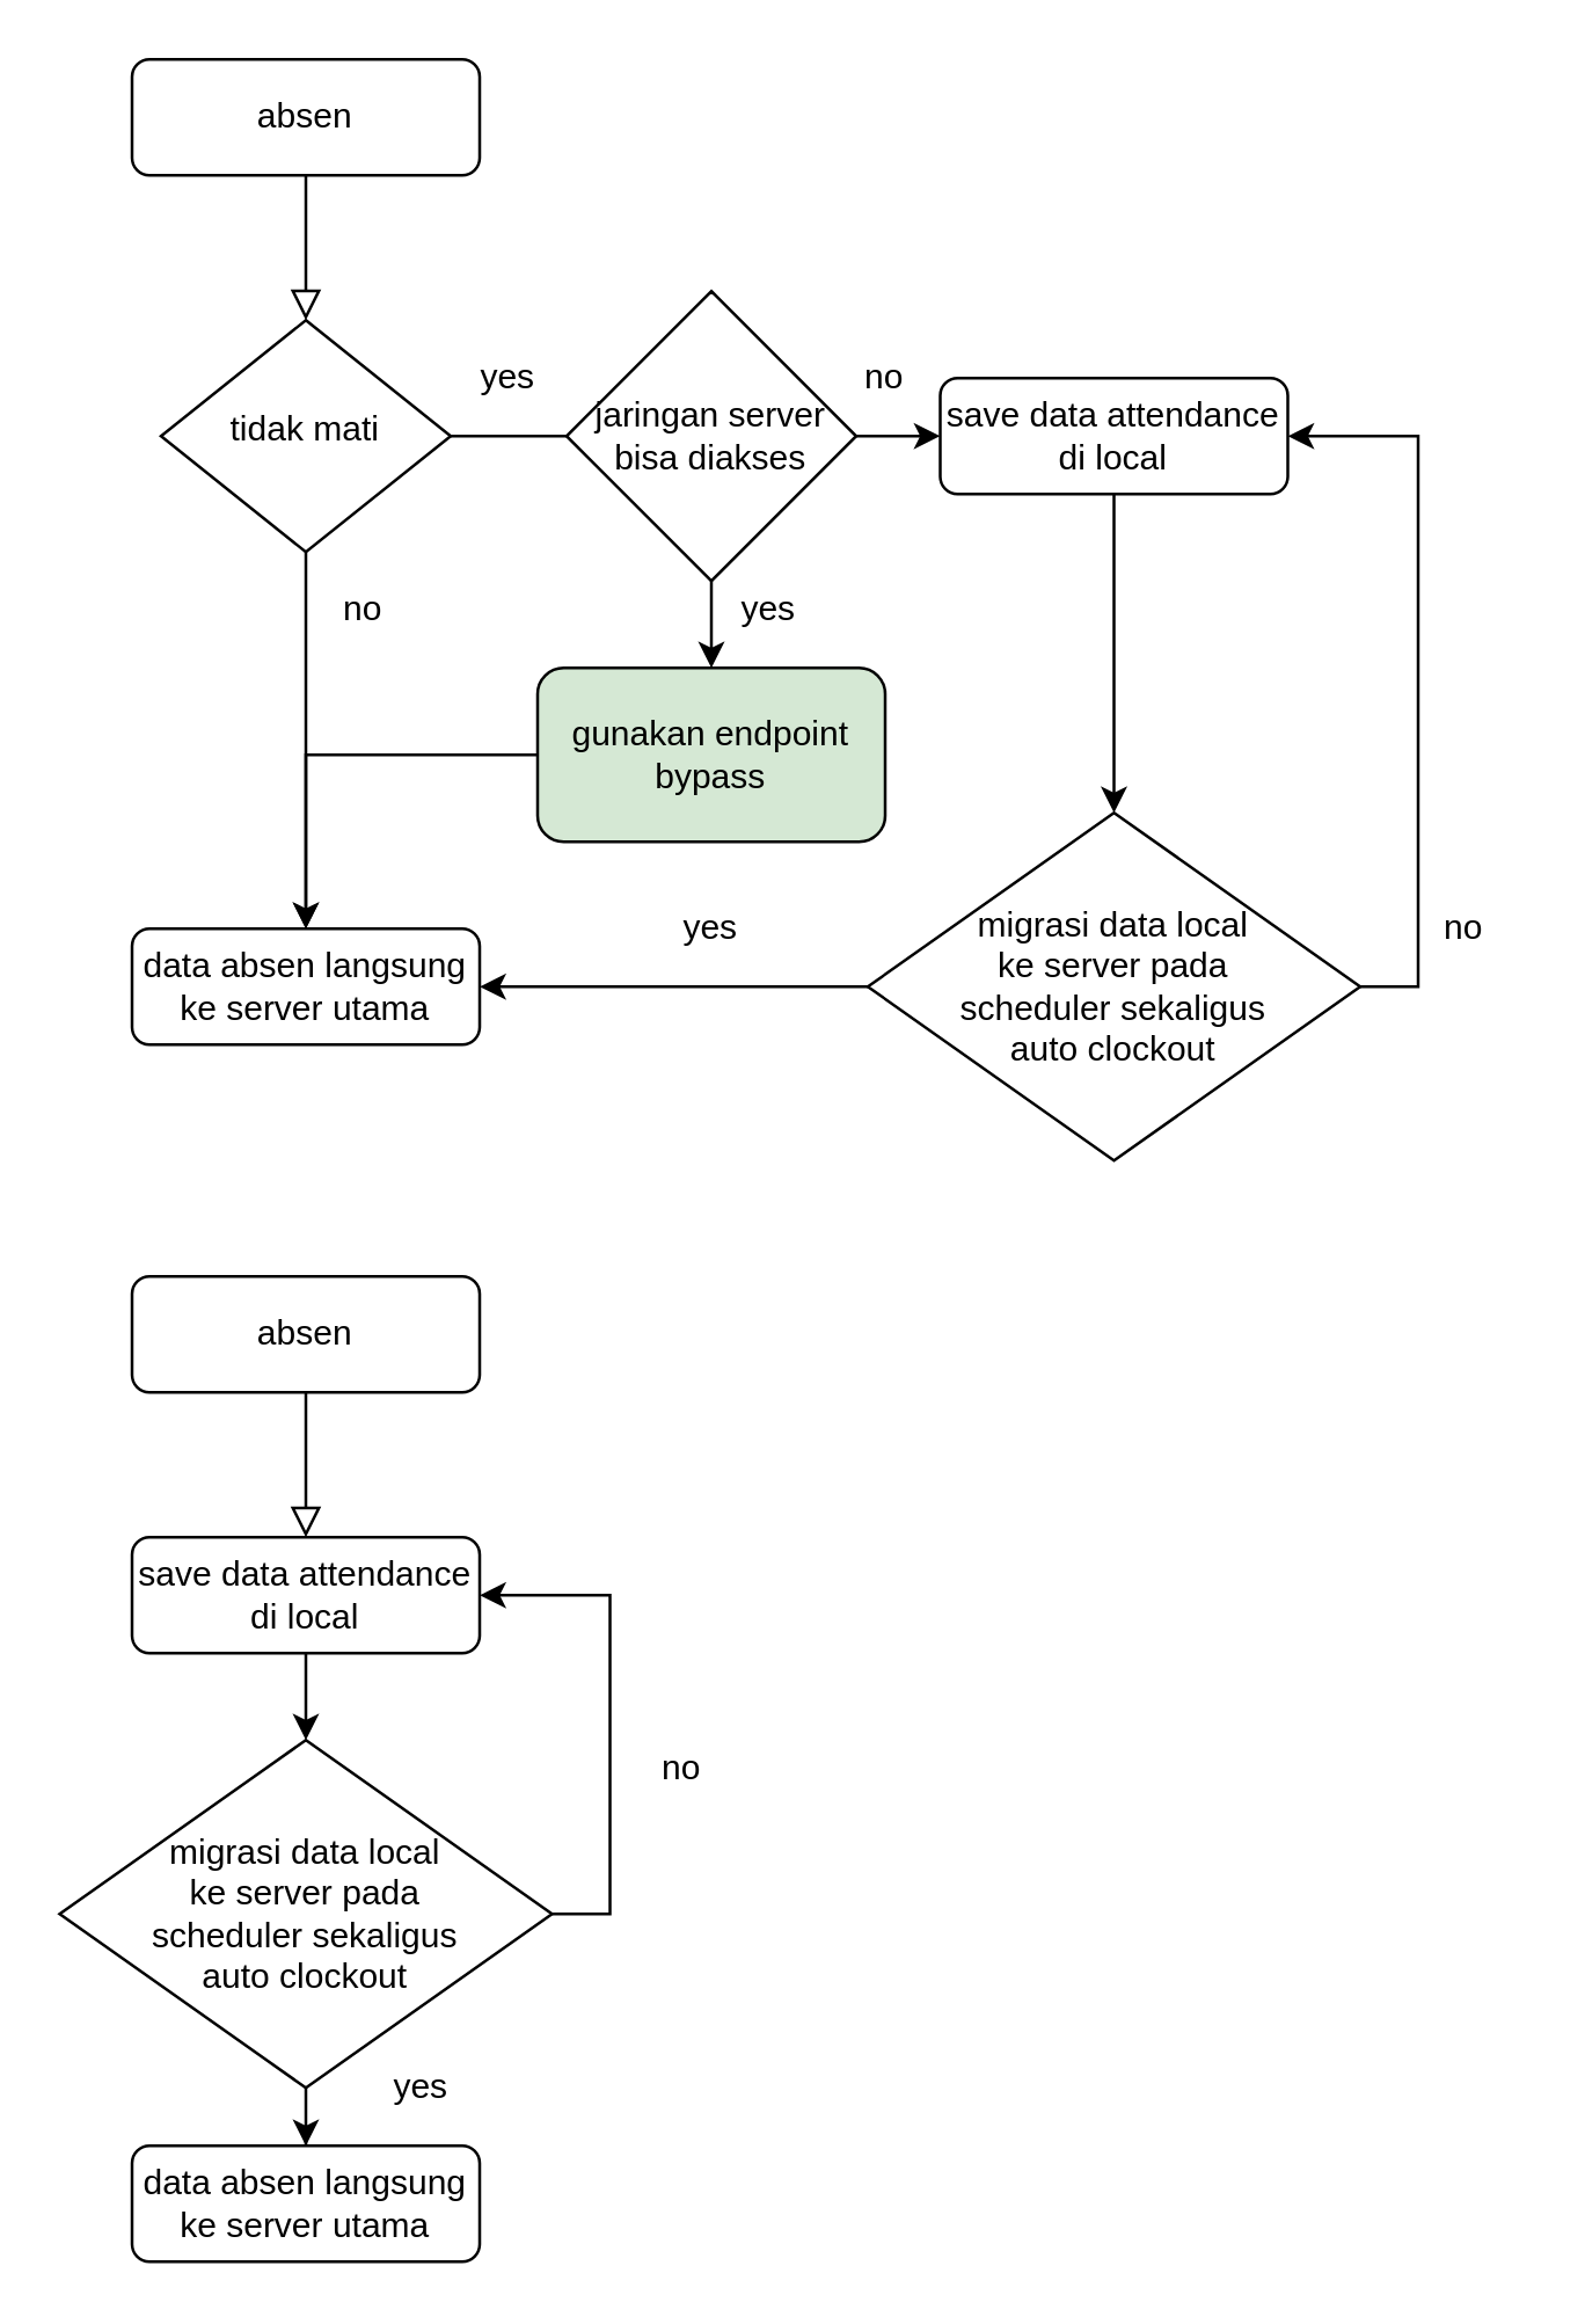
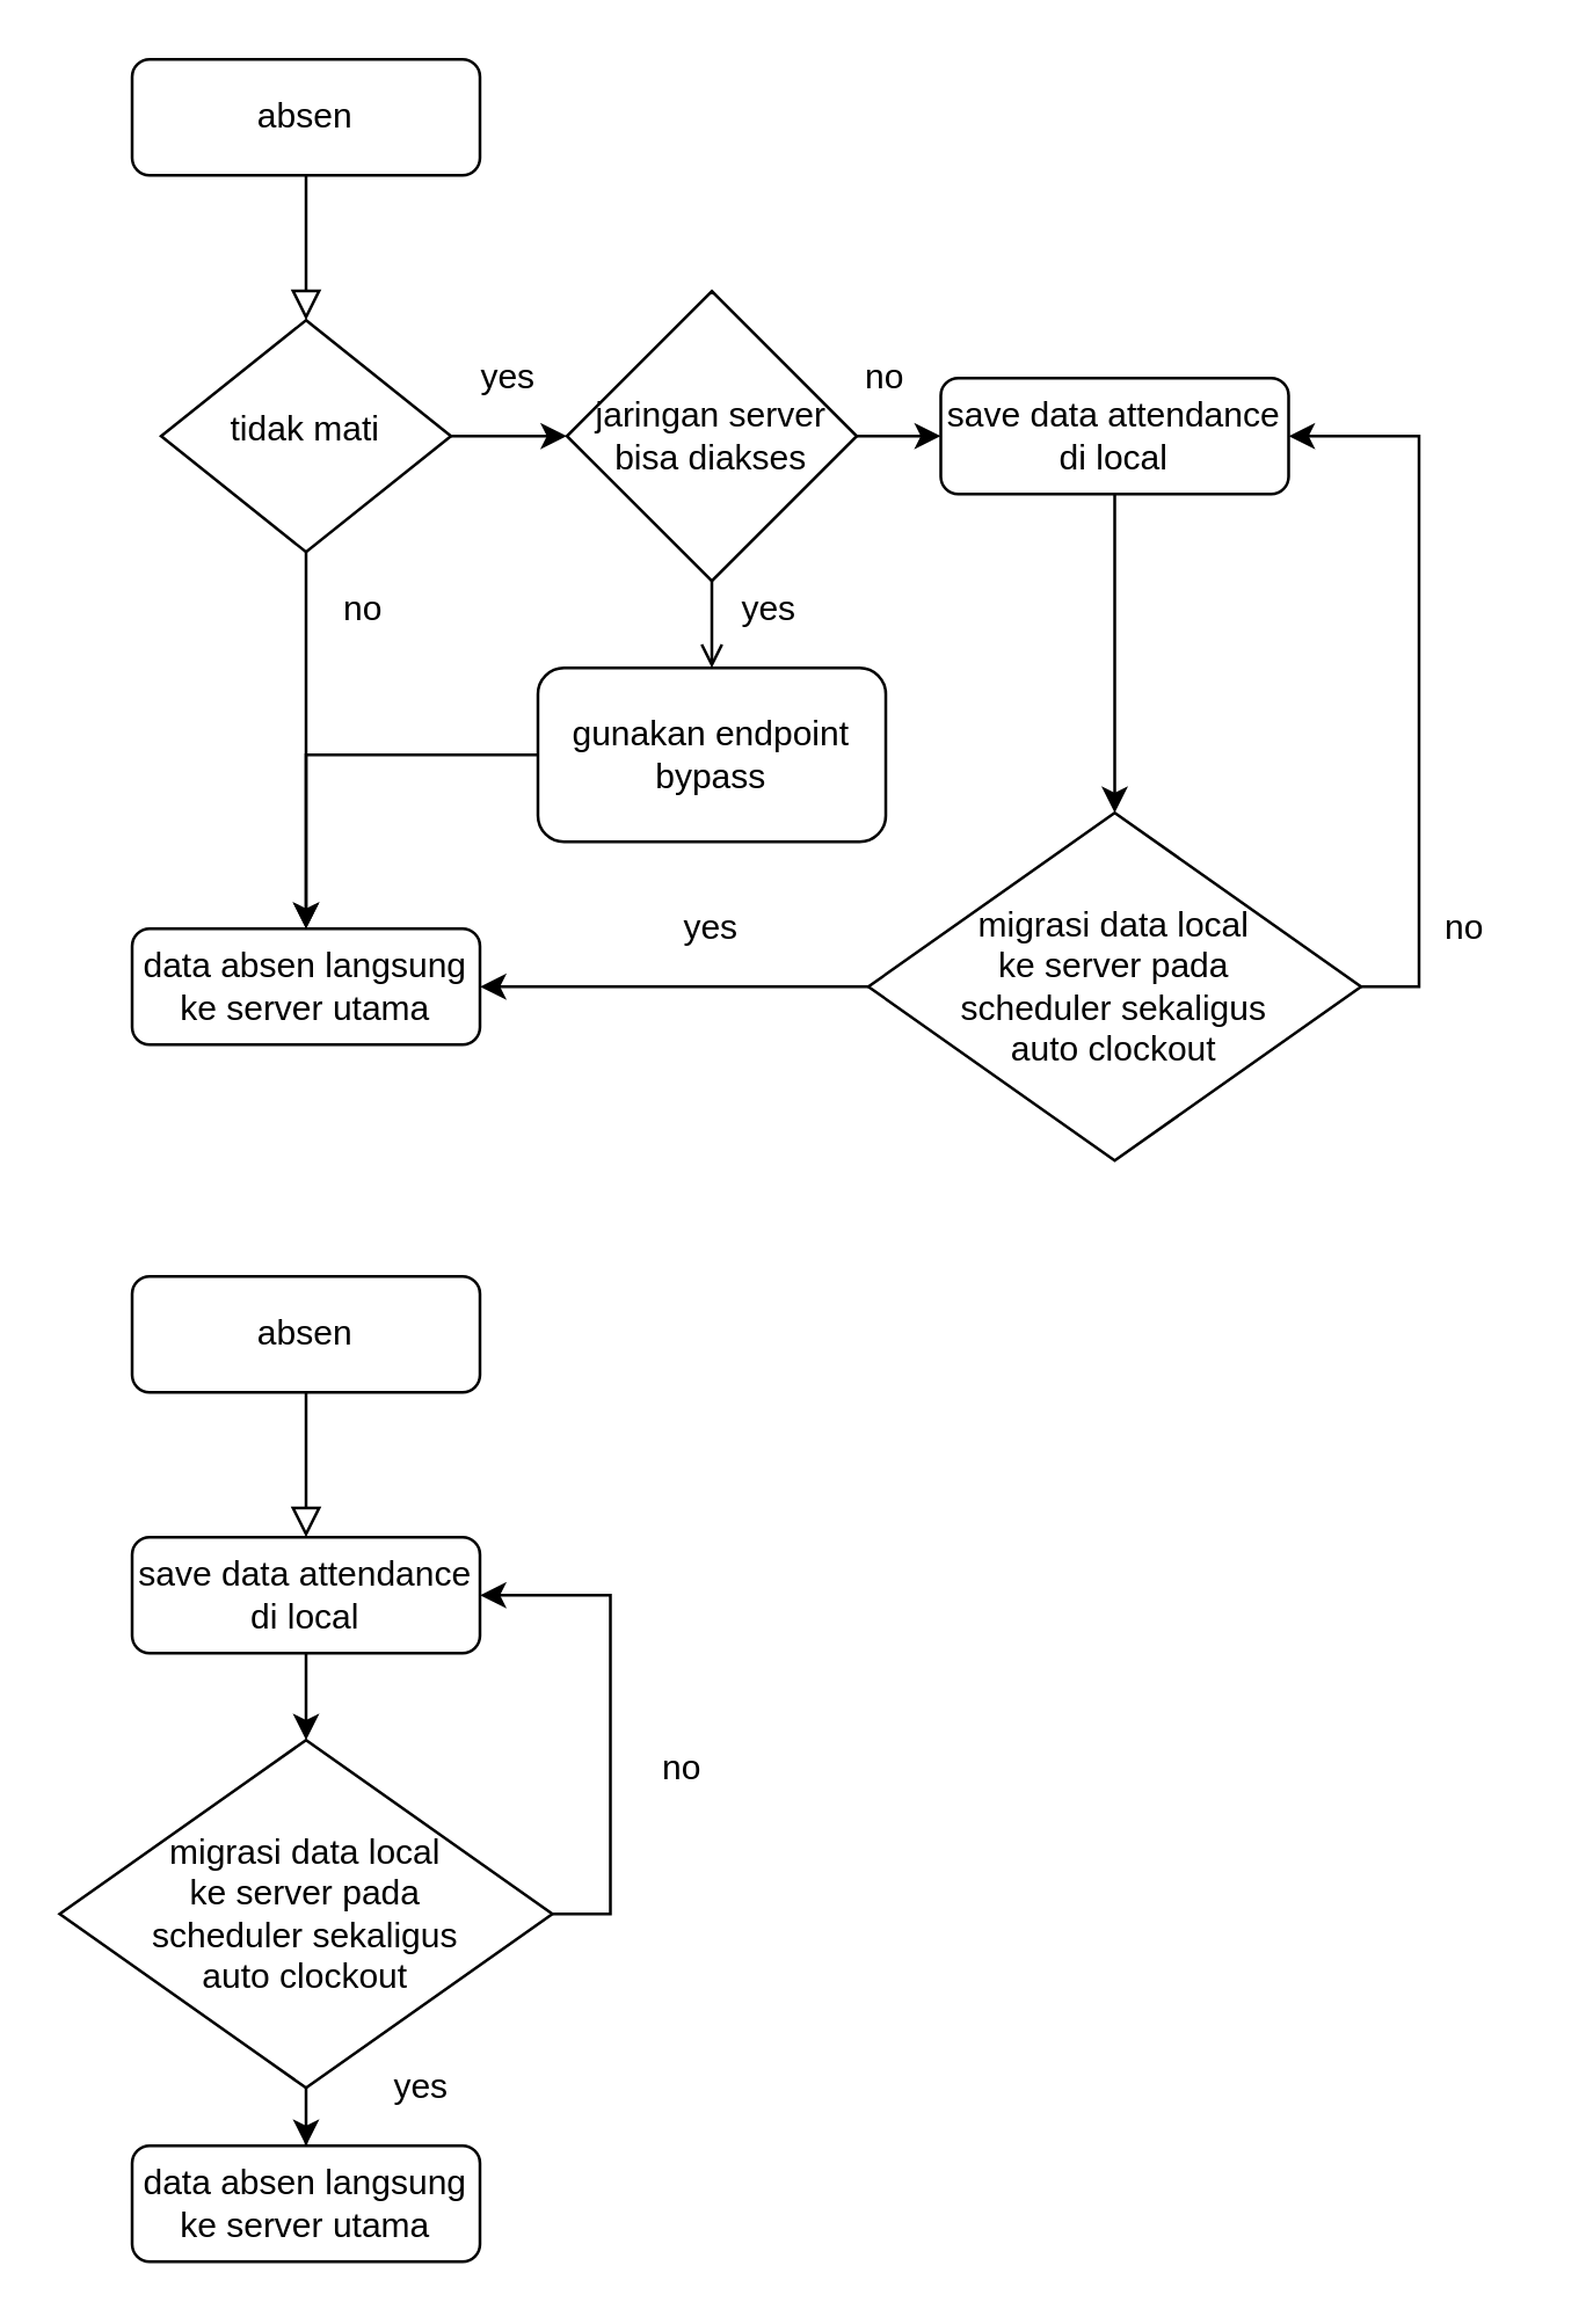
  <mxCell id="0" />
  <mxCell id="1" parent="0" />
  <mxCell id="2" value="" style="rounded=0;html=1;jettySize=auto;orthogonalLoop=1;fontSize=11;endArrow=block;endFill=0;endSize=8;strokeWidth=1;shadow=0;labelBackgroundColor=none;edgeStyle=orthogonalEdgeStyle;" parent="1" source="3" edge="1"><mxGeometry relative="1" as="geometry"><mxPoint x="105" y="110" as="targetPoint" /></mxGeometry></mxCell>
  <mxCell id="3" value="absen" style="rounded=1;whiteSpace=wrap;html=1;fontSize=12;glass=0;strokeWidth=1;shadow=0;" parent="1" vertex="1"><mxGeometry x="45" y="20" width="120" height="40" as="geometry" /></mxCell>
  <mxCell id="4" value="" style="edgeStyle=orthogonalEdgeStyle;rounded=0;orthogonalLoop=1;jettySize=auto;html=1;" edge="1" parent="1" source="6" target="7"><mxGeometry relative="1" as="geometry" /></mxCell>
- <mxCell id="5" value="" style="edgeStyle=orthogonalEdgeStyle;rounded=0;orthogonalLoop=1;jettySize=auto;html=1;endArrow=none;" edge="1" parent="1" source="6" target="17"><mxGeometry relative="1" as="geometry" /></mxCell>
+ <mxCell id="5" value="" style="edgeStyle=orthogonalEdgeStyle;rounded=0;orthogonalLoop=1;jettySize=auto;html=1;" edge="1" parent="1" source="6" target="17"><mxGeometry relative="1" as="geometry" /></mxCell>
  <mxCell id="6" value="tidak mati" style="rhombus;whiteSpace=wrap;html=1;shadow=0;fontFamily=Helvetica;fontSize=12;align=center;strokeWidth=1;spacing=6;spacingTop=-4;" parent="1" vertex="1"><mxGeometry x="55" y="110" width="100" height="80" as="geometry" /></mxCell>
  <mxCell id="7" value="data absen langsung ke server utama" style="rounded=1;whiteSpace=wrap;html=1;fontSize=12;glass=0;strokeWidth=1;shadow=0;" parent="1" vertex="1"><mxGeometry x="45" y="320" width="120" height="40" as="geometry" /></mxCell>
  <mxCell id="8" value="" style="edgeStyle=orthogonalEdgeStyle;rounded=0;orthogonalLoop=1;jettySize=auto;html=1;" edge="1" parent="1" source="9" target="14"><mxGeometry relative="1" as="geometry" /></mxCell>
  <mxCell id="9" value="save data attendance di local" style="rounded=1;whiteSpace=wrap;html=1;fontSize=12;glass=0;strokeWidth=1;shadow=0;" parent="1" vertex="1"><mxGeometry x="324" y="130" width="120" height="40" as="geometry" /></mxCell>
  <mxCell id="10" value="&lt;div&gt;yes&lt;/div&gt;" style="text;html=1;strokeColor=none;fillColor=none;align=center;verticalAlign=middle;whiteSpace=wrap;rounded=0;" vertex="1" parent="1"><mxGeometry x="155" y="120" width="40" height="20" as="geometry" /></mxCell>
  <mxCell id="11" value="&lt;div&gt;no&lt;/div&gt;" style="text;html=1;strokeColor=none;fillColor=none;align=center;verticalAlign=middle;whiteSpace=wrap;rounded=0;" vertex="1" parent="1"><mxGeometry x="105" y="200" width="40" height="20" as="geometry" /></mxCell>
  <mxCell id="12" value="" style="edgeStyle=orthogonalEdgeStyle;rounded=0;orthogonalLoop=1;jettySize=auto;html=1;entryX=1;entryY=0.5;entryDx=0;entryDy=0;exitX=1;exitY=0.5;exitDx=0;exitDy=0;" edge="1" parent="1" source="14" target="9"><mxGeometry relative="1" as="geometry"><mxPoint x="549" y="280" as="targetPoint" /></mxGeometry></mxCell>
  <mxCell id="13" value="" style="edgeStyle=orthogonalEdgeStyle;rounded=0;orthogonalLoop=1;jettySize=auto;html=1;" edge="1" parent="1" source="14" target="7"><mxGeometry relative="1" as="geometry" /></mxCell>
  <mxCell id="14" value="&lt;div&gt;migrasi data local &lt;br&gt;&lt;/div&gt;&lt;div&gt;ke server pada &lt;br&gt;&lt;/div&gt;&lt;div&gt;scheduler sekaligus &lt;br&gt;&lt;/div&gt;&lt;div&gt;auto clockout&lt;/div&gt;" style="rhombus;whiteSpace=wrap;html=1;" vertex="1" parent="1"><mxGeometry x="299" y="280" width="170" height="120" as="geometry" /></mxCell>
- <mxCell id="15" value="" style="edgeStyle=orthogonalEdgeStyle;rounded=0;orthogonalLoop=1;jettySize=auto;html=1;" edge="1" parent="1" source="17" target="19"><mxGeometry relative="1" as="geometry" /></mxCell>
+ <mxCell id="15" value="" style="edgeStyle=orthogonalEdgeStyle;rounded=0;orthogonalLoop=1;jettySize=auto;html=1;endArrow=open;" edge="1" parent="1" source="17" target="19"><mxGeometry relative="1" as="geometry" /></mxCell>
  <mxCell id="16" value="" style="edgeStyle=orthogonalEdgeStyle;rounded=0;orthogonalLoop=1;jettySize=auto;html=1;" edge="1" parent="1" source="17" target="9"><mxGeometry relative="1" as="geometry" /></mxCell>
  <mxCell id="17" value="&lt;div&gt;jaringan server &lt;br&gt;&lt;/div&gt;&lt;div&gt;bisa diakses&lt;/div&gt;" style="rhombus;whiteSpace=wrap;html=1;" vertex="1" parent="1"><mxGeometry x="195" y="100" width="100" height="100" as="geometry" /></mxCell>
  <mxCell id="18" value="" style="edgeStyle=orthogonalEdgeStyle;rounded=0;orthogonalLoop=1;jettySize=auto;html=1;" edge="1" parent="1" source="19" target="7"><mxGeometry relative="1" as="geometry"><mxPoint x="245" y="360" as="targetPoint" /></mxGeometry></mxCell>
- <mxCell id="19" value="&lt;div&gt;gunakan endpoint bypass&lt;/div&gt;" style="rounded=1;whiteSpace=wrap;html=1;fillColor=#d5e8d4;" vertex="1" parent="1"><mxGeometry x="185" y="230" width="120" height="60" as="geometry" /></mxCell>
+ <mxCell id="19" value="&lt;div&gt;gunakan endpoint bypass&lt;/div&gt;" style="rounded=1;whiteSpace=wrap;html=1;" vertex="1" parent="1"><mxGeometry x="185" y="230" width="120" height="60" as="geometry" /></mxCell>
  <mxCell id="20" value="&lt;div&gt;yes&lt;/div&gt;" style="text;html=1;strokeColor=none;fillColor=none;align=center;verticalAlign=middle;whiteSpace=wrap;rounded=0;" vertex="1" parent="1"><mxGeometry x="245" y="200" width="40" height="20" as="geometry" /></mxCell>
  <mxCell id="21" value="&lt;div&gt;no&lt;/div&gt;" style="text;html=1;strokeColor=none;fillColor=none;align=center;verticalAlign=middle;whiteSpace=wrap;rounded=0;" vertex="1" parent="1"><mxGeometry x="285" y="120" width="40" height="20" as="geometry" /></mxCell>
  <mxCell id="22" value="&lt;div&gt;no&lt;/div&gt;" style="text;html=1;strokeColor=none;fillColor=none;align=center;verticalAlign=middle;whiteSpace=wrap;rounded=0;" vertex="1" parent="1"><mxGeometry x="485" y="310" width="40" height="20" as="geometry" /></mxCell>
  <mxCell id="23" value="&lt;div&gt;yes&lt;/div&gt;" style="text;html=1;strokeColor=none;fillColor=none;align=center;verticalAlign=middle;whiteSpace=wrap;rounded=0;" vertex="1" parent="1"><mxGeometry x="225" y="310" width="40" height="20" as="geometry" /></mxCell>
  <mxCell id="24" value="" style="rounded=0;html=1;jettySize=auto;orthogonalLoop=1;fontSize=11;endArrow=block;endFill=0;endSize=8;strokeWidth=1;shadow=0;labelBackgroundColor=none;edgeStyle=orthogonalEdgeStyle;" edge="1" parent="1" source="25"><mxGeometry relative="1" as="geometry"><mxPoint x="105" y="530" as="targetPoint" /></mxGeometry></mxCell>
  <mxCell id="25" value="absen" style="rounded=1;whiteSpace=wrap;html=1;fontSize=12;glass=0;strokeWidth=1;shadow=0;" vertex="1" parent="1"><mxGeometry x="45" y="440" width="120" height="40" as="geometry" /></mxCell>
  <mxCell id="26" value="data absen langsung ke server utama" style="rounded=1;whiteSpace=wrap;html=1;fontSize=12;glass=0;strokeWidth=1;shadow=0;" vertex="1" parent="1"><mxGeometry x="45" y="740" width="120" height="40" as="geometry" /></mxCell>
  <mxCell id="27" value="" style="edgeStyle=orthogonalEdgeStyle;rounded=0;orthogonalLoop=1;jettySize=auto;html=1;" edge="1" parent="1" source="28" target="31"><mxGeometry relative="1" as="geometry" /></mxCell>
  <mxCell id="28" value="save data attendance di local" style="rounded=1;whiteSpace=wrap;html=1;fontSize=12;glass=0;strokeWidth=1;shadow=0;" vertex="1" parent="1"><mxGeometry x="45" y="530" width="120" height="40" as="geometry" /></mxCell>
  <mxCell id="29" value="" style="edgeStyle=orthogonalEdgeStyle;rounded=0;orthogonalLoop=1;jettySize=auto;html=1;entryX=1;entryY=0.5;entryDx=0;entryDy=0;exitX=1;exitY=0.5;exitDx=0;exitDy=0;" edge="1" parent="1" source="31" target="28"><mxGeometry relative="1" as="geometry"><mxPoint x="549" y="700" as="targetPoint" /></mxGeometry></mxCell>
  <mxCell id="30" value="" style="edgeStyle=orthogonalEdgeStyle;rounded=0;orthogonalLoop=1;jettySize=auto;html=1;" edge="1" parent="1" source="31" target="26"><mxGeometry relative="1" as="geometry" /></mxCell>
  <mxCell id="31" value="&lt;div&gt;migrasi data local &lt;br&gt;&lt;/div&gt;&lt;div&gt;ke server pada &lt;br&gt;&lt;/div&gt;&lt;div&gt;scheduler sekaligus &lt;br&gt;&lt;/div&gt;&lt;div&gt;auto clockout&lt;/div&gt;" style="rhombus;whiteSpace=wrap;html=1;" vertex="1" parent="1"><mxGeometry x="20" y="600" width="170" height="120" as="geometry" /></mxCell>
  <mxCell id="32" value="&lt;div&gt;no&lt;/div&gt;" style="text;html=1;strokeColor=none;fillColor=none;align=center;verticalAlign=middle;whiteSpace=wrap;rounded=0;" vertex="1" parent="1"><mxGeometry x="215" y="600" width="40" height="20" as="geometry" /></mxCell>
  <mxCell id="33" value="&lt;div&gt;yes&lt;/div&gt;" style="text;html=1;strokeColor=none;fillColor=none;align=center;verticalAlign=middle;whiteSpace=wrap;rounded=0;" vertex="1" parent="1"><mxGeometry x="125" y="710" width="40" height="20" as="geometry" /></mxCell>
